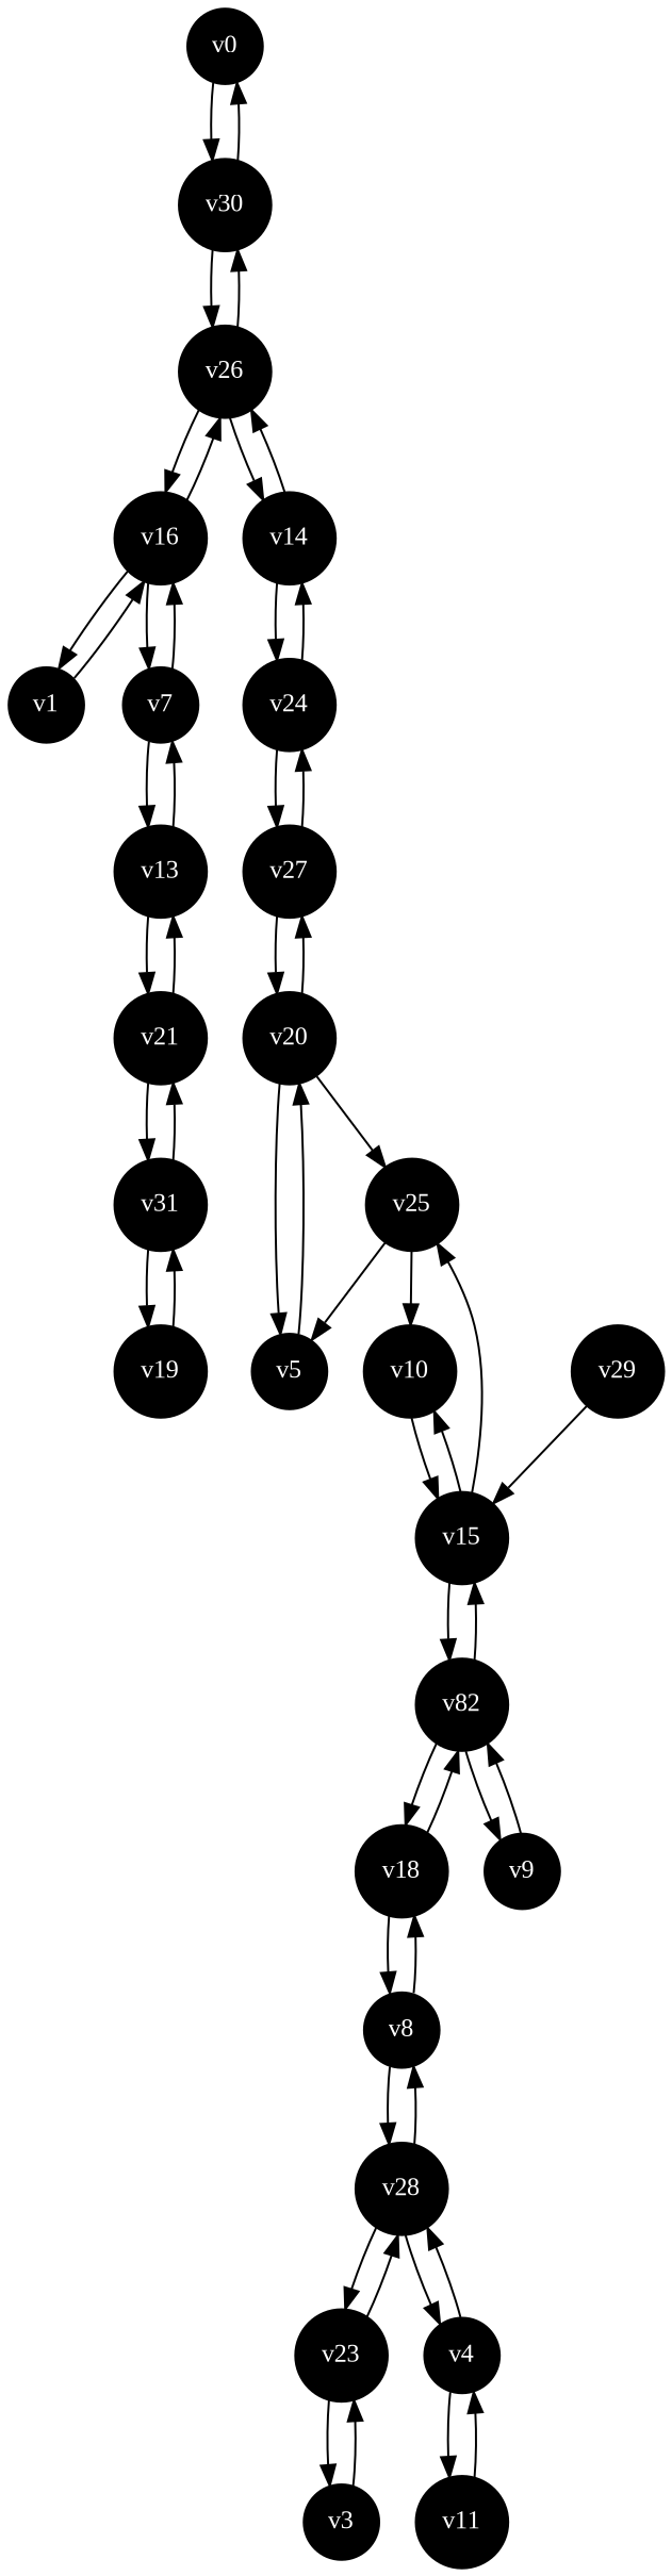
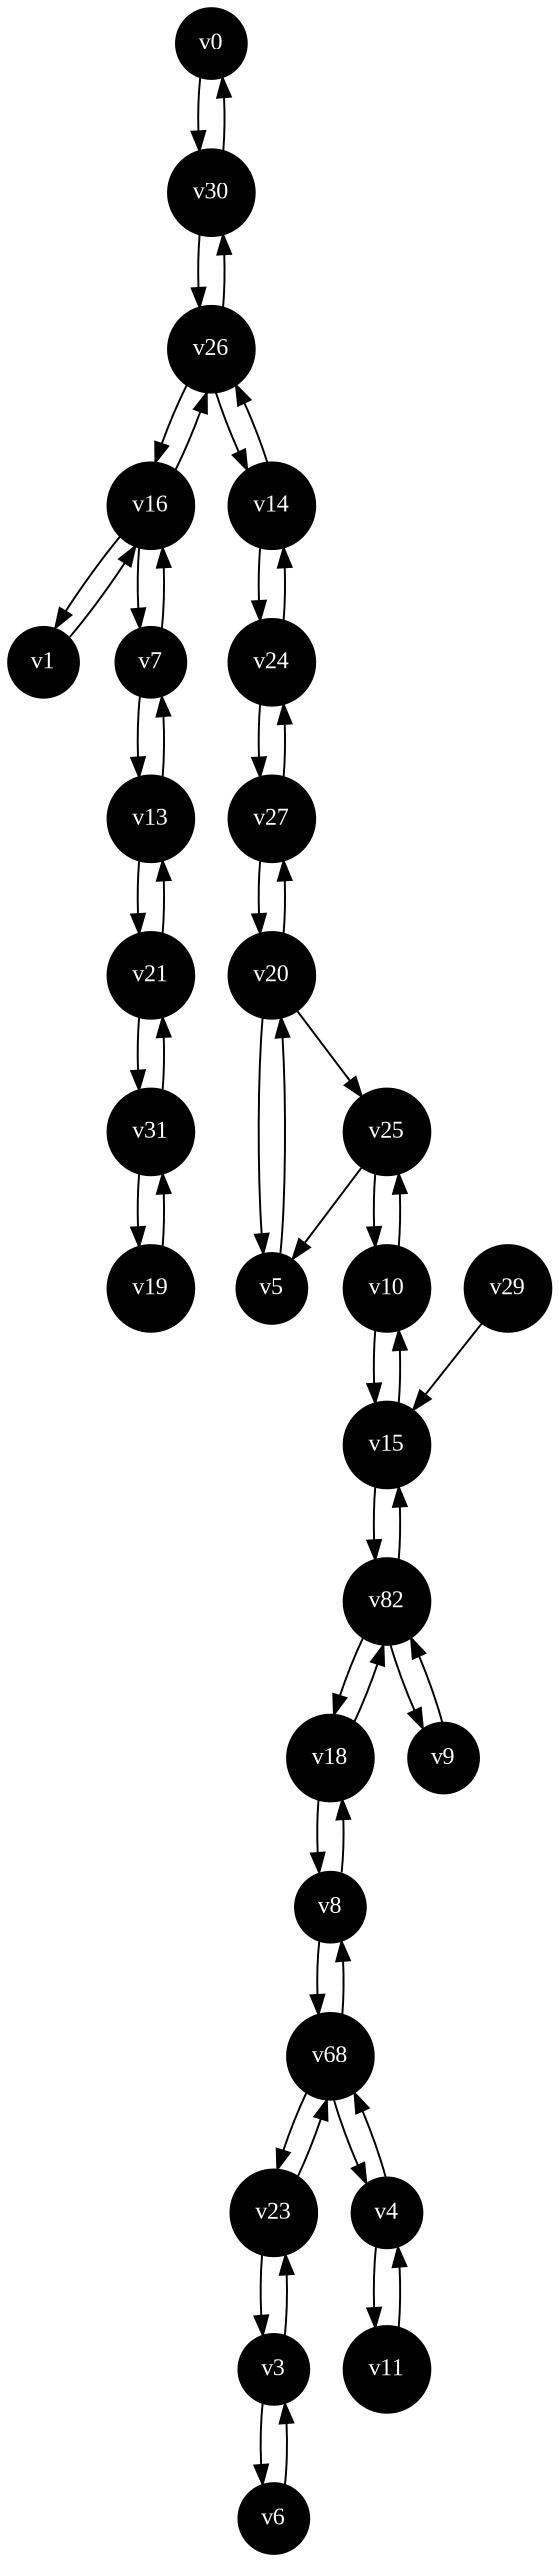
  digraph {
    fontname="Liberation Serif"
    node [fillcolor=black fontcolor=white fontname="Liberation Serif" fontsize=12.5 shape=circle style=filled]
    edge [fontname="Liberation Serif"]
    v0
    v30
    v26
    v1
    v16
    v7
    v3
+   v6
    v23
-   v28
+   v28 [label=v68]
    v4
    v11
    v8
    v5
    v20
    v25
    v27
    v10
    v13
    v21
    v18
    n22 [label=v82]
    v9
    v15
    v31
    v14
    v24
    v29
    v19
    v0 -> v30
    v30 -> v0
    v30 -> v26
    v26 -> v30
    v26 -> v16
    v26 -> v14
    v1 -> v16
    v16 -> v26
    v16 -> v1
    v16 -> v7
    v7 -> v16
    v7 -> v13
+   v3 -> v6
    v3 -> v23
+   v6 -> v3
    v23 -> v3
    v23 -> v28
    v28 -> v23
    v28 -> v4
    v28 -> v8
    v4 -> v28
    v4 -> v11
    v11 -> v4
    v8 -> v28
    v8 -> v18
    v5 -> v20
    v20 -> v5
    v20 -> v25
    v20 -> v27
    v25 -> v5
    v25 -> v10
    v27 -> v20
    v27 -> v24
-   v15 -> v25
+   v10 -> v25
    v10 -> v15
    v13 -> v7
    v13 -> v21
    v21 -> v13
    v21 -> v31
    v18 -> v8
    v18 -> n22
    n22 -> v18
    n22 -> v9
    n22 -> v15
    v9 -> n22
    v15 -> v10
    v15 -> n22
    v31 -> v21
    v31 -> v19
    v14 -> v26
    v14 -> v24
    v24 -> v27
    v24 -> v14
    v29 -> v15
    v19 -> v31
  }
